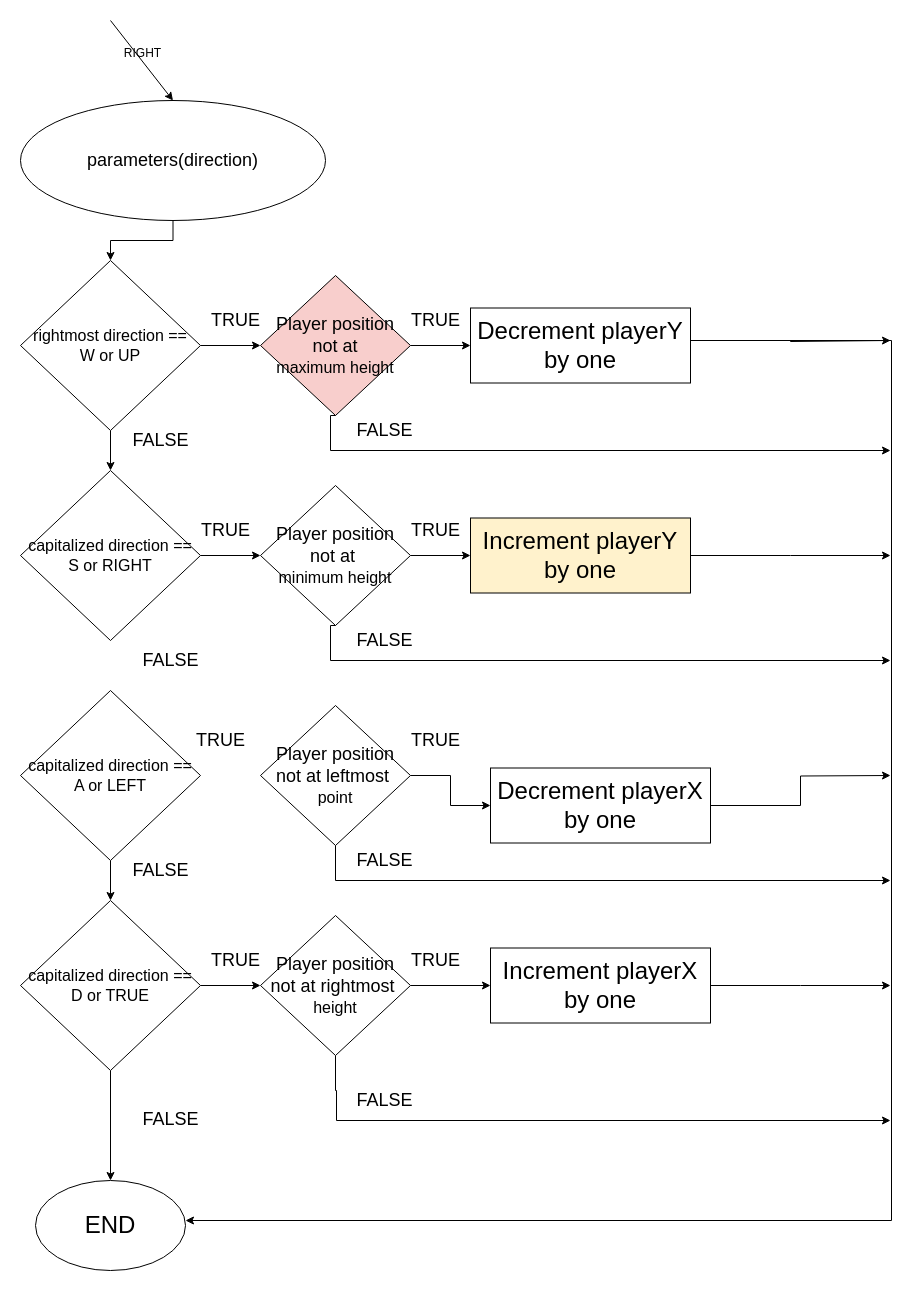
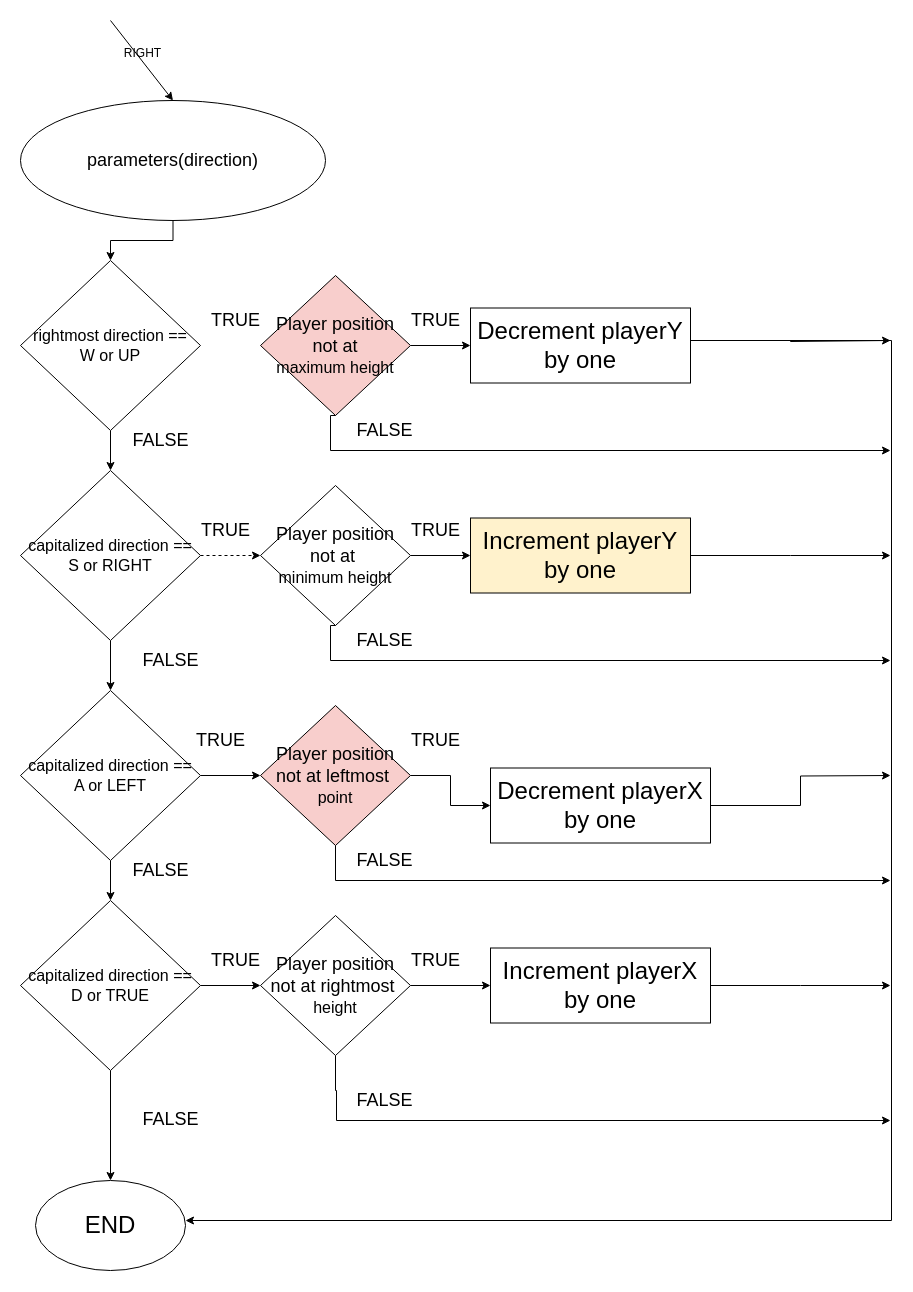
  <mxCell id="0" />
  <mxCell id="1" parent="0" />
  <mxCell id="2" value="RIGHT" style="text;html=1;align=center;verticalAlign=middle;resizable=0;points=[];autosize=1;strokeColor=none;fillColor=none;" vertex="1" parent="1"><mxGeometry x="107" y="38" width="70" height="30" as="geometry" /></mxCell>
  <mxCell id="3" value="" style="edgeStyle=orthogonalEdgeStyle;rounded=0;orthogonalLoop=1;jettySize=auto;html=1;" edge="1" parent="1" source="4" target="8"><mxGeometry relative="1" as="geometry" /></mxCell>
  <mxCell id="4" value="&lt;font style=&quot;font-size: 18px;&quot;&gt;parameters(direction)&lt;/font&gt;" style="ellipse;whiteSpace=wrap;html=1;" vertex="1" parent="1"><mxGeometry x="20" y="100" width="305" height="120" as="geometry" /></mxCell>
  <mxCell id="5" value="" style="endArrow=classic;html=1;rounded=0;entryX=0.5;entryY=0;entryDx=0;entryDy=0;" edge="1" parent="1" target="4"><mxGeometry width="50" height="50" relative="1" as="geometry"><mxPoint x="110" y="20" as="sourcePoint" /><mxPoint x="370" y="350" as="targetPoint" /></mxGeometry></mxCell>
  <mxCell id="6" value="" style="edgeStyle=orthogonalEdgeStyle;rounded=0;orthogonalLoop=1;jettySize=auto;html=1;" edge="1" parent="1" source="8" target="11"><mxGeometry relative="1" as="geometry" /></mxCell>
- <mxCell id="7" value="" style="edgeStyle=orthogonalEdgeStyle;rounded=0;orthogonalLoop=1;jettySize=auto;html=1;" edge="1" parent="1" source="8" target="19"><mxGeometry relative="1" as="geometry" /></mxCell>
  <mxCell id="8" value="&lt;div&gt;&lt;font size=&quot;3&quot;&gt;rightmost direction ==&lt;/font&gt;&lt;/div&gt;&lt;div&gt;&lt;font size=&quot;3&quot;&gt;W or UP&lt;br&gt;&lt;/font&gt;&lt;/div&gt;" style="rhombus;whiteSpace=wrap;html=1;" vertex="1" parent="1"><mxGeometry x="20" y="260" width="180" height="170" as="geometry" /></mxCell>
- <mxCell id="10" value="" style="edgeStyle=orthogonalEdgeStyle;rounded=0;orthogonalLoop=1;jettySize=auto;html=1;" edge="1" parent="1" source="11" target="21"><mxGeometry relative="1" as="geometry" /></mxCell>
+ <mxCell id="9" value="" style="edgeStyle=orthogonalEdgeStyle;rounded=0;orthogonalLoop=1;jettySize=auto;html=1;" edge="1" parent="1" source="11" target="14"><mxGeometry relative="1" as="geometry" /></mxCell>
+ <mxCell id="10" value="" style="edgeStyle=orthogonalEdgeStyle;rounded=0;orthogonalLoop=1;jettySize=auto;html=1;dashed=1;" edge="1" parent="1" source="11" target="21"><mxGeometry relative="1" as="geometry" /></mxCell>
  <mxCell id="11" value="&lt;div&gt;&lt;font size=&quot;3&quot;&gt;capitalized direction ==&lt;/font&gt;&lt;/div&gt;&lt;div&gt;&lt;font size=&quot;3&quot;&gt;S or RIGHT&lt;br&gt;&lt;/font&gt;&lt;/div&gt;" style="rhombus;whiteSpace=wrap;html=1;" vertex="1" parent="1"><mxGeometry x="20" y="470" width="180" height="170" as="geometry" /></mxCell>
  <mxCell id="12" value="" style="edgeStyle=orthogonalEdgeStyle;rounded=0;orthogonalLoop=1;jettySize=auto;html=1;" edge="1" parent="1" source="14" target="17"><mxGeometry relative="1" as="geometry" /></mxCell>
+ <mxCell id="13" value="" style="edgeStyle=orthogonalEdgeStyle;rounded=0;orthogonalLoop=1;jettySize=auto;html=1;" edge="1" parent="1" source="14" target="23"><mxGeometry relative="1" as="geometry" /></mxCell>
  <mxCell id="14" value="&lt;div&gt;&lt;font size=&quot;3&quot;&gt;capitalized direction ==&lt;/font&gt;&lt;/div&gt;&lt;div&gt;&lt;font size=&quot;3&quot;&gt;A or LEFT&lt;br&gt;&lt;/font&gt;&lt;/div&gt;" style="rhombus;whiteSpace=wrap;html=1;" vertex="1" parent="1"><mxGeometry x="20" y="690" width="180" height="170" as="geometry" /></mxCell>
  <mxCell id="15" value="" style="edgeStyle=orthogonalEdgeStyle;rounded=0;orthogonalLoop=1;jettySize=auto;html=1;" edge="1" parent="1" source="17" target="26"><mxGeometry relative="1" as="geometry" /></mxCell>
  <mxCell id="16" value="" style="edgeStyle=orthogonalEdgeStyle;rounded=0;orthogonalLoop=1;jettySize=auto;html=1;" edge="1" parent="1" source="17" target="36"><mxGeometry relative="1" as="geometry" /></mxCell>
  <mxCell id="17" value="&lt;div&gt;&lt;font size=&quot;3&quot;&gt;capitalized direction ==&lt;/font&gt;&lt;/div&gt;&lt;div&gt;&lt;font size=&quot;3&quot;&gt;D or TRUE&lt;br&gt;&lt;/font&gt;&lt;/div&gt;" style="rhombus;whiteSpace=wrap;html=1;" vertex="1" parent="1"><mxGeometry x="20" y="900" width="180" height="170" as="geometry" /></mxCell>
  <mxCell id="18" value="" style="edgeStyle=orthogonalEdgeStyle;rounded=0;orthogonalLoop=1;jettySize=auto;html=1;" edge="1" parent="1" source="19" target="29"><mxGeometry relative="1" as="geometry" /></mxCell>
  <mxCell id="19" value="&lt;div&gt;&lt;font style=&quot;font-size: 18px;&quot;&gt;Player position not at &lt;br&gt;&lt;/font&gt;&lt;/div&gt;&lt;div&gt;&lt;font size=&quot;3&quot;&gt;maximum height&lt;br&gt;&lt;/font&gt;&lt;/div&gt;" style="rhombus;whiteSpace=wrap;html=1;fillColor=#f8cecc;" vertex="1" parent="1"><mxGeometry x="260" y="275" width="150" height="140" as="geometry" /></mxCell>
  <mxCell id="20" value="" style="edgeStyle=orthogonalEdgeStyle;rounded=0;orthogonalLoop=1;jettySize=auto;html=1;" edge="1" parent="1" source="21" target="31"><mxGeometry relative="1" as="geometry" /></mxCell>
  <mxCell id="21" value="&lt;div&gt;&lt;font style=&quot;font-size: 18px;&quot;&gt;Player position not at&amp;nbsp;&lt;/font&gt;&lt;/div&gt;&lt;div&gt;&lt;font size=&quot;3&quot;&gt;minimum height &lt;/font&gt;&lt;/div&gt;" style="rhombus;whiteSpace=wrap;html=1;" vertex="1" parent="1"><mxGeometry x="260" y="485" width="150" height="140" as="geometry" /></mxCell>
  <mxCell id="22" value="" style="edgeStyle=orthogonalEdgeStyle;rounded=0;orthogonalLoop=1;jettySize=auto;html=1;" edge="1" parent="1" source="23" target="35"><mxGeometry relative="1" as="geometry" /></mxCell>
- <mxCell id="23" value="&lt;div&gt;&lt;font style=&quot;font-size: 18px;&quot;&gt;Player position not at leftmost&amp;nbsp;&lt;/font&gt;&lt;/div&gt;&lt;div&gt;&lt;font size=&quot;3&quot;&gt;point&lt;br&gt;&lt;/font&gt;&lt;/div&gt;" style="rhombus;whiteSpace=wrap;html=1;" vertex="1" parent="1"><mxGeometry x="260" y="705" width="150" height="140" as="geometry" /></mxCell>
+ <mxCell id="23" value="&lt;div&gt;&lt;font style=&quot;font-size: 18px;&quot;&gt;Player position not at leftmost&amp;nbsp;&lt;/font&gt;&lt;/div&gt;&lt;div&gt;&lt;font size=&quot;3&quot;&gt;point&lt;br&gt;&lt;/font&gt;&lt;/div&gt;" style="rhombus;whiteSpace=wrap;html=1;fillColor=#f8cecc;" vertex="1" parent="1"><mxGeometry x="260" y="705" width="150" height="140" as="geometry" /></mxCell>
  <mxCell id="24" value="" style="edgeStyle=orthogonalEdgeStyle;rounded=0;orthogonalLoop=1;jettySize=auto;html=1;" edge="1" parent="1" source="26" target="33"><mxGeometry relative="1" as="geometry" /></mxCell>
  <mxCell id="25" style="edgeStyle=orthogonalEdgeStyle;rounded=0;orthogonalLoop=1;jettySize=auto;html=1;" edge="1" parent="1" source="26"><mxGeometry relative="1" as="geometry"><mxPoint x="890" y="1120" as="targetPoint" /><Array as="points"><mxPoint x="335" y="1090" /><mxPoint x="336" y="1090" /></Array></mxGeometry></mxCell>
  <mxCell id="26" value="&lt;div&gt;&lt;font style=&quot;font-size: 18px;&quot;&gt;Player position not at rightmost&amp;nbsp;&lt;/font&gt;&lt;/div&gt;&lt;div&gt;&lt;font size=&quot;3&quot;&gt;height&lt;br&gt;&lt;/font&gt;&lt;/div&gt;" style="rhombus;whiteSpace=wrap;html=1;" vertex="1" parent="1"><mxGeometry x="260" y="915" width="150" height="140" as="geometry" /></mxCell>
  <mxCell id="27" style="edgeStyle=orthogonalEdgeStyle;rounded=0;orthogonalLoop=1;jettySize=auto;html=1;entryX=1;entryY=0.5;entryDx=0;entryDy=0;" edge="1" parent="1"><mxGeometry relative="1" as="geometry"><mxPoint x="185" y="1220" as="targetPoint" /><mxPoint x="690" y="340" as="sourcePoint" /><Array as="points"><mxPoint x="891" y="340" /><mxPoint x="891" y="1220" /></Array></mxGeometry></mxCell>
  <mxCell id="28" style="edgeStyle=orthogonalEdgeStyle;rounded=0;orthogonalLoop=1;jettySize=auto;html=1;" edge="1" parent="1" source="29"><mxGeometry relative="1" as="geometry"><mxPoint x="890" y="340" as="targetPoint" /><Array as="points"><mxPoint x="790" y="340" /><mxPoint x="790" y="341" /></Array></mxGeometry></mxCell>
  <mxCell id="29" value="&lt;font style=&quot;font-size: 24px;&quot;&gt;Decrement playerY by one&lt;/font&gt;" style="rounded=0;whiteSpace=wrap;html=1;" vertex="1" parent="1"><mxGeometry x="470" y="307.5" width="220" height="75" as="geometry" /></mxCell>
  <mxCell id="30" style="edgeStyle=orthogonalEdgeStyle;rounded=0;orthogonalLoop=1;jettySize=auto;html=1;" edge="1" parent="1" source="31"><mxGeometry relative="1" as="geometry"><mxPoint x="890" y="555" as="targetPoint" /></mxGeometry></mxCell>
  <mxCell id="31" value="&lt;font style=&quot;font-size: 24px;&quot;&gt;Increment playerY by one&lt;/font&gt;" style="rounded=0;whiteSpace=wrap;html=1;fillColor=#fff2cc;" vertex="1" parent="1"><mxGeometry x="470" y="517.5" width="220" height="75" as="geometry" /></mxCell>
  <mxCell id="32" style="edgeStyle=orthogonalEdgeStyle;rounded=0;orthogonalLoop=1;jettySize=auto;html=1;" edge="1" parent="1" source="33"><mxGeometry relative="1" as="geometry"><mxPoint x="890" y="985" as="targetPoint" /></mxGeometry></mxCell>
  <mxCell id="33" value="&lt;font style=&quot;font-size: 24px;&quot;&gt;Increment playerX by one&lt;/font&gt;" style="rounded=0;whiteSpace=wrap;html=1;" vertex="1" parent="1"><mxGeometry x="490" y="947.5" width="220" height="75" as="geometry" /></mxCell>
  <mxCell id="34" style="edgeStyle=orthogonalEdgeStyle;rounded=0;orthogonalLoop=1;jettySize=auto;html=1;" edge="1" parent="1" source="35"><mxGeometry relative="1" as="geometry"><mxPoint x="890" y="775" as="targetPoint" /></mxGeometry></mxCell>
  <mxCell id="35" value="&lt;font style=&quot;font-size: 24px;&quot;&gt;Decrement playerX by one&lt;/font&gt;" style="rounded=0;whiteSpace=wrap;html=1;" vertex="1" parent="1"><mxGeometry x="490" y="767.5" width="220" height="75" as="geometry" /></mxCell>
  <mxCell id="36" value="&lt;font style=&quot;font-size: 24px;&quot;&gt;END&lt;/font&gt;" style="ellipse;whiteSpace=wrap;html=1;" vertex="1" parent="1"><mxGeometry x="35" y="1180" width="150" height="90" as="geometry" /></mxCell>
  <mxCell id="37" style="edgeStyle=orthogonalEdgeStyle;rounded=0;orthogonalLoop=1;jettySize=auto;html=1;exitX=0.5;exitY=1;exitDx=0;exitDy=0;" edge="1" parent="1" source="23"><mxGeometry relative="1" as="geometry"><mxPoint x="890" y="880" as="targetPoint" /><mxPoint x="330" y="845" as="sourcePoint" /><Array as="points"><mxPoint x="335" y="880" /><mxPoint x="885" y="880" /></Array></mxGeometry></mxCell>
  <mxCell id="38" style="edgeStyle=orthogonalEdgeStyle;rounded=0;orthogonalLoop=1;jettySize=auto;html=1;exitX=0.5;exitY=1;exitDx=0;exitDy=0;" edge="1" parent="1" source="21"><mxGeometry relative="1" as="geometry"><mxPoint x="890" y="660" as="targetPoint" /><mxPoint x="330" y="625" as="sourcePoint" /><Array as="points"><mxPoint x="330" y="625" /><mxPoint x="330" y="660" /></Array></mxGeometry></mxCell>
  <mxCell id="39" style="edgeStyle=orthogonalEdgeStyle;rounded=0;orthogonalLoop=1;jettySize=auto;html=1;exitX=0.5;exitY=1;exitDx=0;exitDy=0;" edge="1" parent="1"><mxGeometry relative="1" as="geometry"><mxPoint x="890" y="450" as="targetPoint" /><mxPoint x="335" y="415" as="sourcePoint" /><Array as="points"><mxPoint x="330" y="415" /><mxPoint x="330" y="450" /></Array></mxGeometry></mxCell>
  <mxCell id="40" value="&lt;font style=&quot;font-size: 18px;&quot;&gt;FALSE&lt;/font&gt;" style="text;html=1;align=center;verticalAlign=middle;resizable=0;points=[];autosize=1;strokeColor=none;fillColor=none;" vertex="1" parent="1"><mxGeometry x="130" y="1099" width="80" height="40" as="geometry" /></mxCell>
  <mxCell id="41" value="&lt;font style=&quot;font-size: 18px;&quot;&gt;TRUE&lt;/font&gt;" style="text;html=1;align=center;verticalAlign=middle;resizable=0;points=[];autosize=1;strokeColor=none;fillColor=none;" vertex="1" parent="1"><mxGeometry x="400" y="510" width="70" height="40" as="geometry" /></mxCell>
  <mxCell id="42" value="&lt;font style=&quot;font-size: 18px;&quot;&gt;TRUE&lt;/font&gt;" style="text;html=1;align=center;verticalAlign=middle;resizable=0;points=[];autosize=1;strokeColor=none;fillColor=none;" vertex="1" parent="1"><mxGeometry x="190" y="510" width="70" height="40" as="geometry" /></mxCell>
  <mxCell id="43" value="&lt;font style=&quot;font-size: 18px;&quot;&gt;TRUE&lt;/font&gt;" style="text;html=1;align=center;verticalAlign=middle;resizable=0;points=[];autosize=1;strokeColor=none;fillColor=none;" vertex="1" parent="1"><mxGeometry x="400" y="300" width="70" height="40" as="geometry" /></mxCell>
  <mxCell id="44" value="&lt;font style=&quot;font-size: 18px;&quot;&gt;TRUE&lt;/font&gt;" style="text;html=1;align=center;verticalAlign=middle;resizable=0;points=[];autosize=1;strokeColor=none;fillColor=none;" vertex="1" parent="1"><mxGeometry x="200" y="300" width="70" height="40" as="geometry" /></mxCell>
  <mxCell id="45" value="&lt;font style=&quot;font-size: 18px;&quot;&gt;TRUE&lt;/font&gt;" style="text;html=1;align=center;verticalAlign=middle;resizable=0;points=[];autosize=1;strokeColor=none;fillColor=none;" vertex="1" parent="1"><mxGeometry x="400" y="940" width="70" height="40" as="geometry" /></mxCell>
  <mxCell id="46" value="&lt;font style=&quot;font-size: 18px;&quot;&gt;TRUE&lt;/font&gt;" style="text;html=1;align=center;verticalAlign=middle;resizable=0;points=[];autosize=1;strokeColor=none;fillColor=none;" vertex="1" parent="1"><mxGeometry x="200" y="940" width="70" height="40" as="geometry" /></mxCell>
  <mxCell id="47" value="&lt;font style=&quot;font-size: 18px;&quot;&gt;TRUE&lt;/font&gt;" style="text;html=1;align=center;verticalAlign=middle;resizable=0;points=[];autosize=1;strokeColor=none;fillColor=none;" vertex="1" parent="1"><mxGeometry x="400" y="720" width="70" height="40" as="geometry" /></mxCell>
  <mxCell id="48" value="&lt;font style=&quot;font-size: 18px;&quot;&gt;TRUE&lt;/font&gt;" style="text;html=1;align=center;verticalAlign=middle;resizable=0;points=[];autosize=1;strokeColor=none;fillColor=none;" vertex="1" parent="1"><mxGeometry x="185" y="720" width="70" height="40" as="geometry" /></mxCell>
  <mxCell id="49" value="&lt;font style=&quot;font-size: 18px;&quot;&gt;FALSE&lt;/font&gt;" style="text;html=1;align=center;verticalAlign=middle;resizable=0;points=[];autosize=1;strokeColor=none;fillColor=none;" vertex="1" parent="1"><mxGeometry x="344" y="1080" width="80" height="40" as="geometry" /></mxCell>
  <mxCell id="50" value="&lt;font style=&quot;font-size: 18px;&quot;&gt;FALSE&lt;/font&gt;" style="text;html=1;align=center;verticalAlign=middle;resizable=0;points=[];autosize=1;strokeColor=none;fillColor=none;" vertex="1" parent="1"><mxGeometry x="120" y="850" width="80" height="40" as="geometry" /></mxCell>
  <mxCell id="51" value="&lt;font style=&quot;font-size: 18px;&quot;&gt;FALSE&lt;/font&gt;" style="text;html=1;align=center;verticalAlign=middle;resizable=0;points=[];autosize=1;strokeColor=none;fillColor=none;" vertex="1" parent="1"><mxGeometry x="344" y="840" width="80" height="40" as="geometry" /></mxCell>
  <mxCell id="52" value="&lt;font style=&quot;font-size: 18px;&quot;&gt;FALSE&lt;/font&gt;" style="text;html=1;align=center;verticalAlign=middle;resizable=0;points=[];autosize=1;strokeColor=none;fillColor=none;" vertex="1" parent="1"><mxGeometry x="130" y="640" width="80" height="40" as="geometry" /></mxCell>
  <mxCell id="53" value="&lt;font style=&quot;font-size: 18px;&quot;&gt;FALSE&lt;/font&gt;" style="text;html=1;align=center;verticalAlign=middle;resizable=0;points=[];autosize=1;strokeColor=none;fillColor=none;" vertex="1" parent="1"><mxGeometry x="344" y="620" width="80" height="40" as="geometry" /></mxCell>
  <mxCell id="54" value="&lt;font style=&quot;font-size: 18px;&quot;&gt;FALSE&lt;/font&gt;" style="text;html=1;align=center;verticalAlign=middle;resizable=0;points=[];autosize=1;strokeColor=none;fillColor=none;" vertex="1" parent="1"><mxGeometry x="344" y="410" width="80" height="40" as="geometry" /></mxCell>
  <mxCell id="55" value="&lt;font style=&quot;font-size: 18px;&quot;&gt;FALSE&lt;/font&gt;" style="text;html=1;align=center;verticalAlign=middle;resizable=0;points=[];autosize=1;strokeColor=none;fillColor=none;" vertex="1" parent="1"><mxGeometry x="120" y="420" width="80" height="40" as="geometry" /></mxCell>
